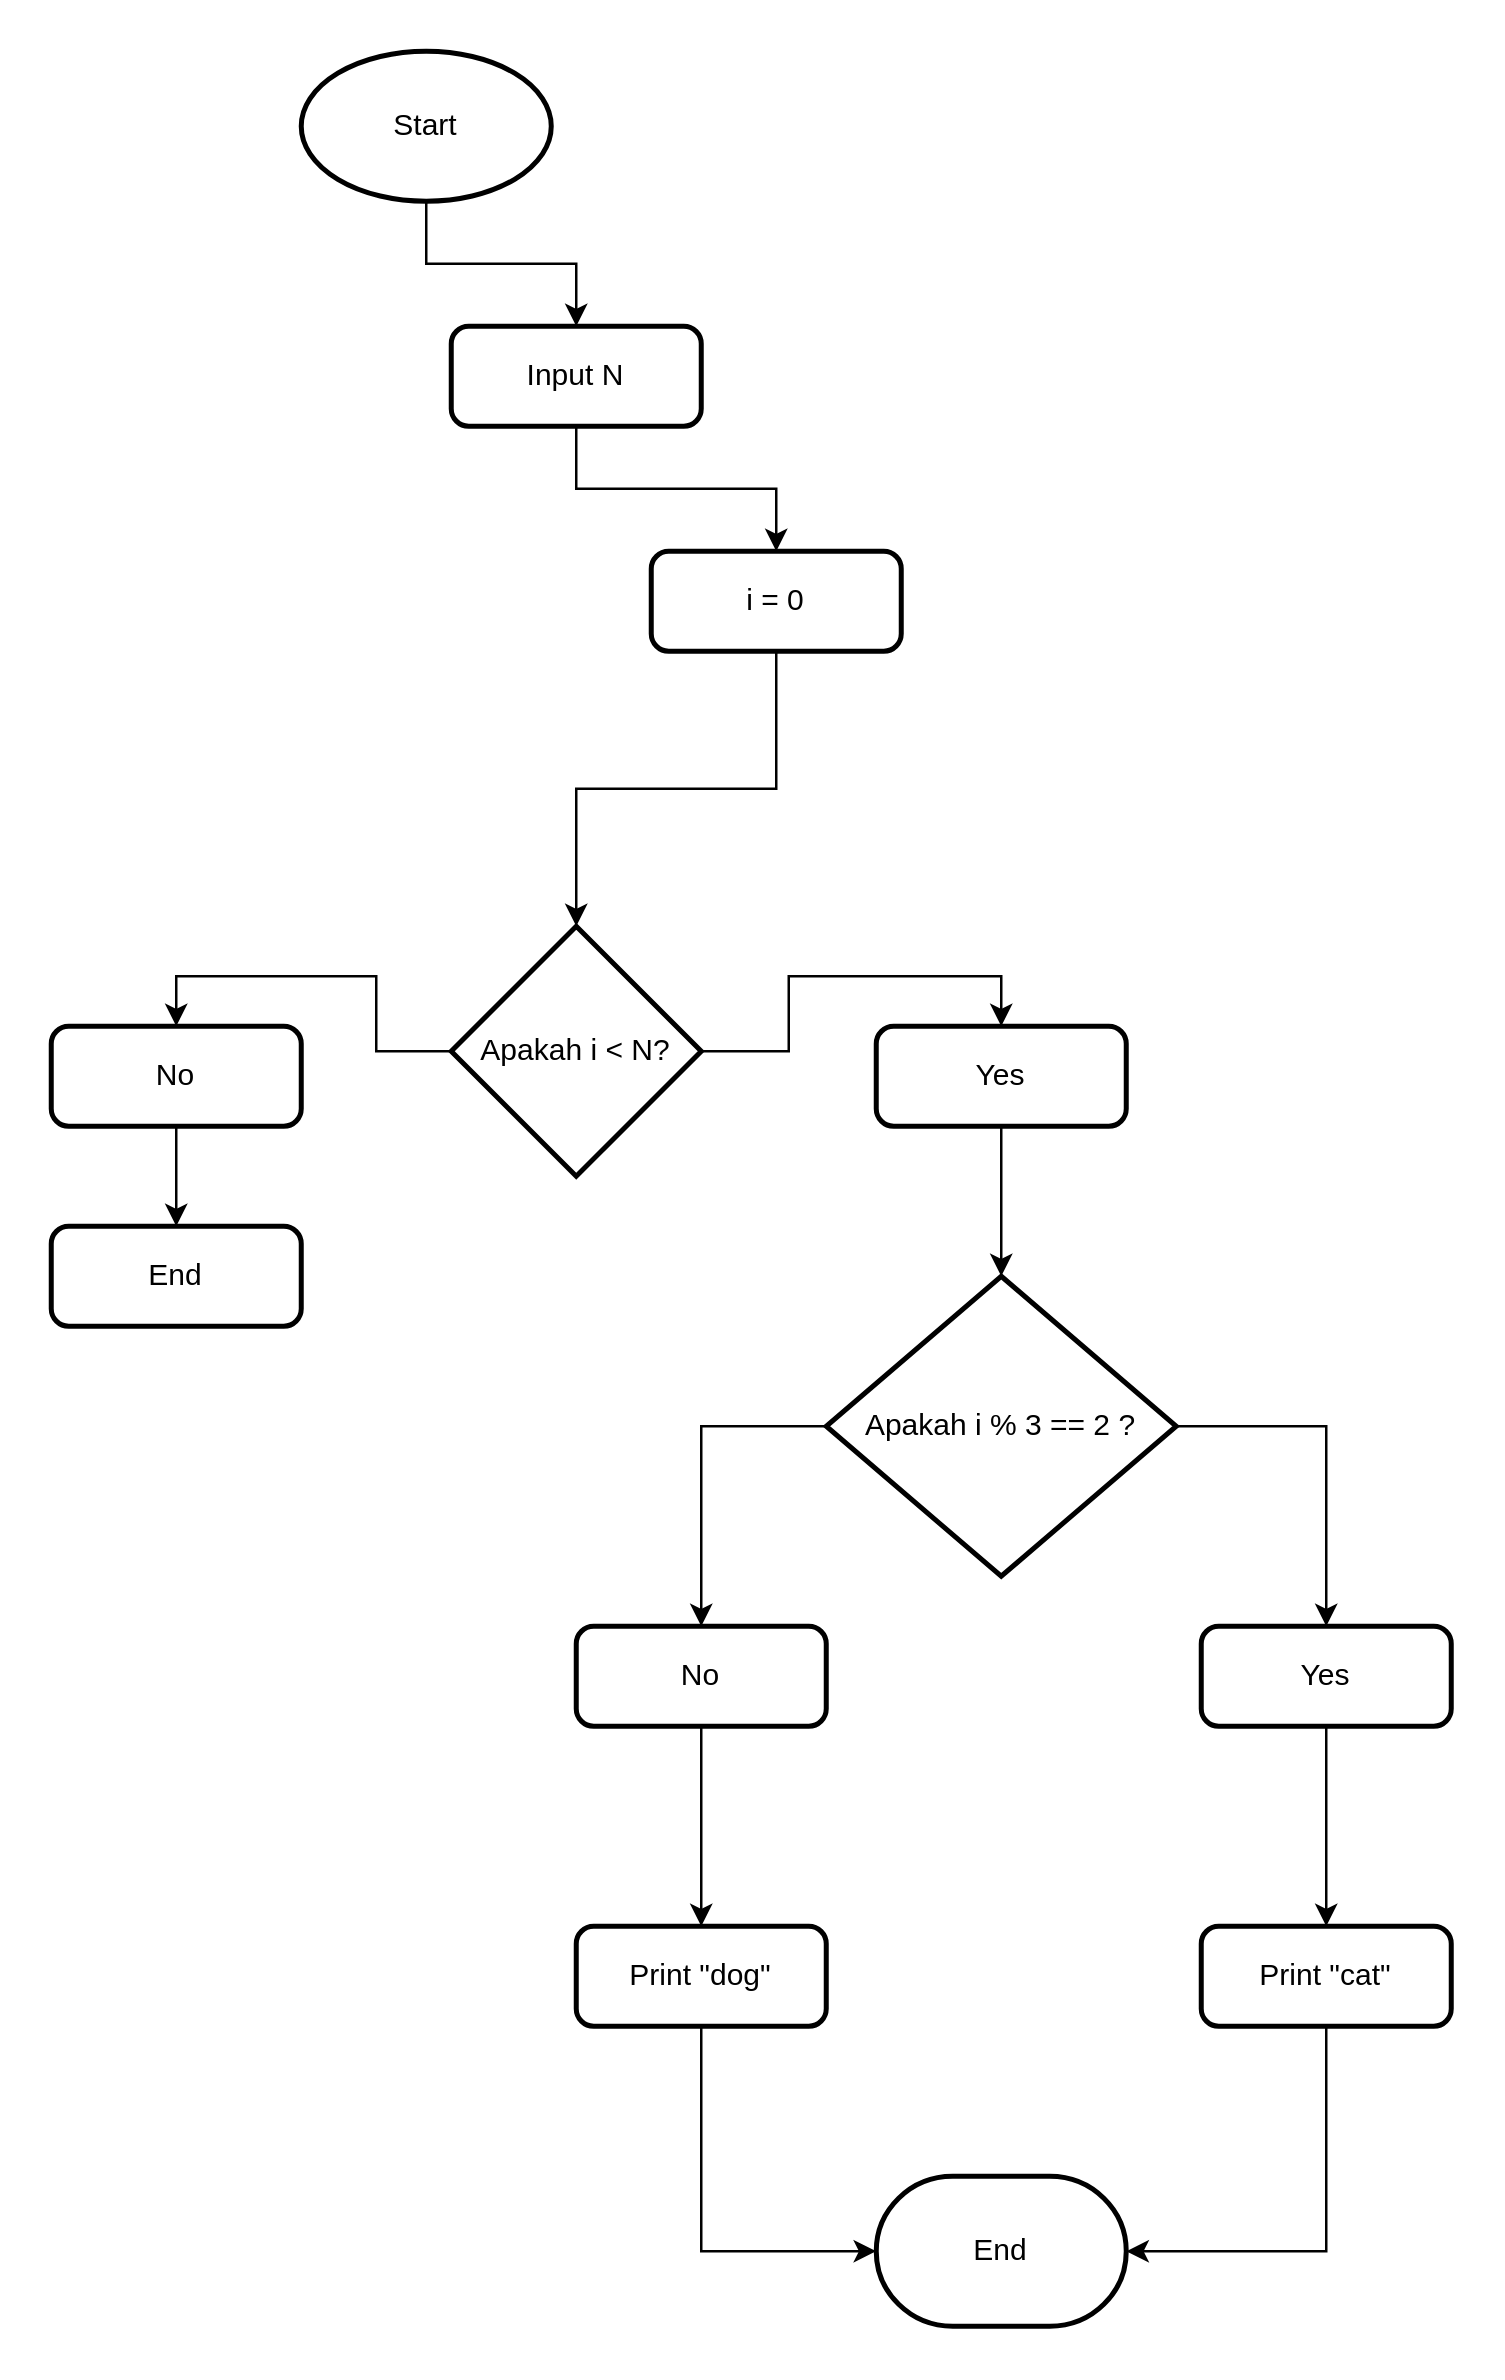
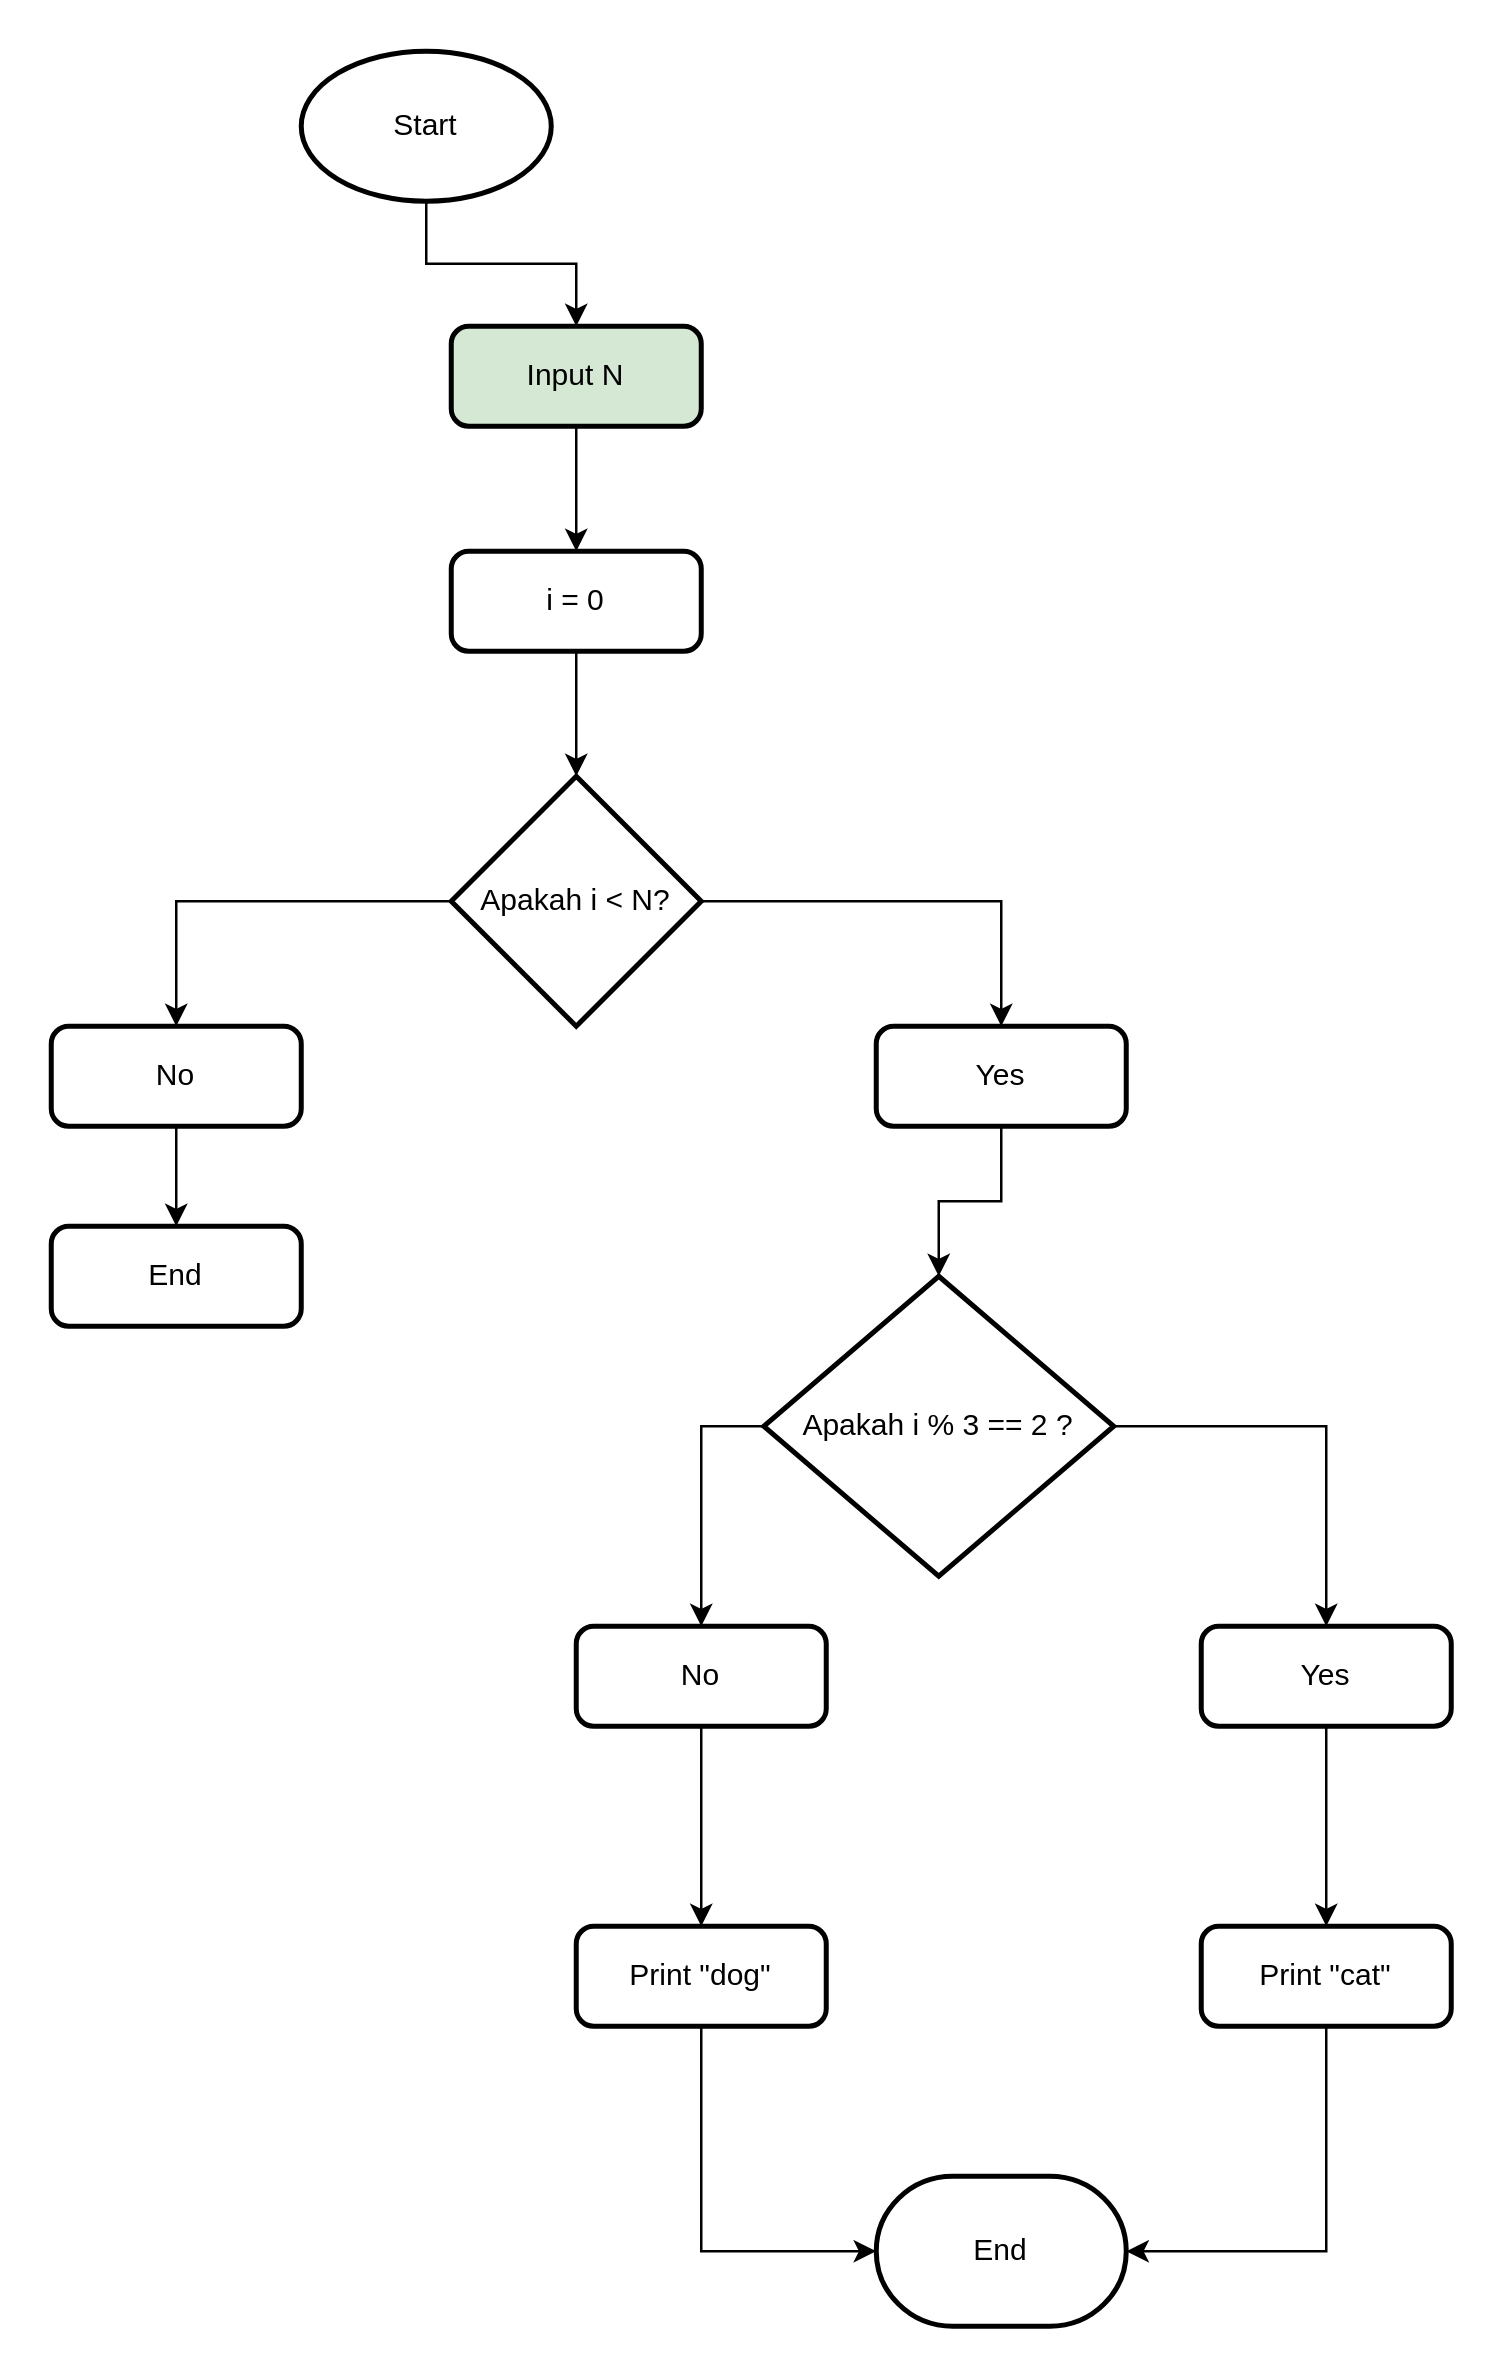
  <mxCell id="0" />
  <mxCell id="1" parent="0" />
  <mxCell id="2" style="edgeStyle=orthogonalEdgeStyle;rounded=0;orthogonalLoop=1;jettySize=auto;html=1;exitX=0.5;exitY=1;exitDx=0;exitDy=0;exitPerimeter=0;entryX=0.5;entryY=0;entryDx=0;entryDy=0;" edge="1" parent="1" source="3" target="5"><mxGeometry relative="1" as="geometry" /></mxCell>
  <mxCell id="3" value="Start" style="strokeWidth=2;html=1;shape=mxgraph.flowchart.start_1;whiteSpace=wrap;" vertex="1" parent="1"><mxGeometry x="120" y="20" width="100" height="60" as="geometry" /></mxCell>
  <mxCell id="4" style="edgeStyle=orthogonalEdgeStyle;rounded=0;orthogonalLoop=1;jettySize=auto;html=1;exitX=0.5;exitY=1;exitDx=0;exitDy=0;entryX=0.5;entryY=0;entryDx=0;entryDy=0;" edge="1" parent="1" source="5" target="6"><mxGeometry relative="1" as="geometry" /></mxCell>
- <mxCell id="5" value="Input N" style="rounded=1;whiteSpace=wrap;html=1;absoluteArcSize=1;arcSize=14;strokeWidth=2;" vertex="1" parent="1"><mxGeometry x="180" y="130" width="100" height="40" as="geometry" /></mxCell>
- <mxCell id="6" value="i = 0" style="rounded=1;whiteSpace=wrap;html=1;absoluteArcSize=1;arcSize=14;strokeWidth=2;" vertex="1" parent="1"><mxGeometry x="260" y="220" width="100" height="40" as="geometry" /></mxCell>
+ <mxCell id="5" value="Input N" style="rounded=1;whiteSpace=wrap;html=1;absoluteArcSize=1;arcSize=14;strokeWidth=2;fillColor=#d5e8d4;" vertex="1" parent="1"><mxGeometry x="180" y="130" width="100" height="40" as="geometry" /></mxCell>
+ <mxCell id="6" value="i = 0" style="rounded=1;whiteSpace=wrap;html=1;absoluteArcSize=1;arcSize=14;strokeWidth=2;" vertex="1" parent="1"><mxGeometry x="180" y="220" width="100" height="40" as="geometry" /></mxCell>
  <mxCell id="7" style="edgeStyle=orthogonalEdgeStyle;rounded=0;orthogonalLoop=1;jettySize=auto;html=1;exitX=0;exitY=0.5;exitDx=0;exitDy=0;exitPerimeter=0;entryX=0.5;entryY=0;entryDx=0;entryDy=0;" edge="1" parent="1" source="9" target="11"><mxGeometry relative="1" as="geometry" /></mxCell>
  <mxCell id="8" style="edgeStyle=orthogonalEdgeStyle;rounded=0;orthogonalLoop=1;jettySize=auto;html=1;exitX=1;exitY=0.5;exitDx=0;exitDy=0;exitPerimeter=0;entryX=0.5;entryY=0;entryDx=0;entryDy=0;" edge="1" parent="1" source="9" target="12"><mxGeometry relative="1" as="geometry" /></mxCell>
- <mxCell id="9" value="Apakah i &amp;lt; N?" style="strokeWidth=2;html=1;shape=mxgraph.flowchart.decision;whiteSpace=wrap;" vertex="1" parent="1"><mxGeometry x="180" y="370" width="100" height="100" as="geometry" /></mxCell>
+ <mxCell id="9" value="Apakah i &amp;lt; N?" style="strokeWidth=2;html=1;shape=mxgraph.flowchart.decision;whiteSpace=wrap;" vertex="1" parent="1"><mxGeometry x="180" y="310" width="100" height="100" as="geometry" /></mxCell>
  <mxCell id="10" style="edgeStyle=orthogonalEdgeStyle;rounded=0;orthogonalLoop=1;jettySize=auto;html=1;exitX=0.5;exitY=1;exitDx=0;exitDy=0;entryX=0.5;entryY=0;entryDx=0;entryDy=0;" edge="1" parent="1" source="11" target="27"><mxGeometry relative="1" as="geometry" /></mxCell>
  <mxCell id="11" value="No" style="rounded=1;whiteSpace=wrap;html=1;absoluteArcSize=1;arcSize=14;strokeWidth=2;" vertex="1" parent="1"><mxGeometry x="20" y="410" width="100" height="40" as="geometry" /></mxCell>
  <mxCell id="12" value="Yes" style="rounded=1;whiteSpace=wrap;html=1;absoluteArcSize=1;arcSize=14;strokeWidth=2;" vertex="1" parent="1"><mxGeometry x="350" y="410" width="100" height="40" as="geometry" /></mxCell>
  <mxCell id="13" style="edgeStyle=orthogonalEdgeStyle;rounded=0;orthogonalLoop=1;jettySize=auto;html=1;exitX=0.5;exitY=1;exitDx=0;exitDy=0;entryX=0.5;entryY=0;entryDx=0;entryDy=0;entryPerimeter=0;" edge="1" parent="1" source="6" target="9"><mxGeometry relative="1" as="geometry" /></mxCell>
  <mxCell id="14" style="edgeStyle=orthogonalEdgeStyle;rounded=0;orthogonalLoop=1;jettySize=auto;html=1;exitX=0;exitY=0.5;exitDx=0;exitDy=0;exitPerimeter=0;entryX=0.5;entryY=0;entryDx=0;entryDy=0;" edge="1" parent="1" source="16" target="19"><mxGeometry relative="1" as="geometry" /></mxCell>
  <mxCell id="15" style="edgeStyle=orthogonalEdgeStyle;rounded=0;orthogonalLoop=1;jettySize=auto;html=1;exitX=1;exitY=0.5;exitDx=0;exitDy=0;exitPerimeter=0;entryX=0.5;entryY=0;entryDx=0;entryDy=0;" edge="1" parent="1" source="16" target="21"><mxGeometry relative="1" as="geometry" /></mxCell>
- <mxCell id="16" value="Apakah i % 3 == 2 ?" style="strokeWidth=2;html=1;shape=mxgraph.flowchart.decision;whiteSpace=wrap;" vertex="1" parent="1"><mxGeometry x="330" y="510" width="140" height="120" as="geometry" /></mxCell>
+ <mxCell id="16" value="Apakah i % 3 == 2 ?" style="strokeWidth=2;html=1;shape=mxgraph.flowchart.decision;whiteSpace=wrap;" vertex="1" parent="1"><mxGeometry x="305" y="510" width="140" height="120" as="geometry" /></mxCell>
  <mxCell id="17" style="edgeStyle=orthogonalEdgeStyle;rounded=0;orthogonalLoop=1;jettySize=auto;html=1;exitX=0.5;exitY=1;exitDx=0;exitDy=0;entryX=0.5;entryY=0;entryDx=0;entryDy=0;entryPerimeter=0;" edge="1" parent="1" source="12" target="16"><mxGeometry relative="1" as="geometry" /></mxCell>
  <mxCell id="18" style="edgeStyle=orthogonalEdgeStyle;rounded=0;orthogonalLoop=1;jettySize=auto;html=1;exitX=0.5;exitY=1;exitDx=0;exitDy=0;entryX=0.5;entryY=0;entryDx=0;entryDy=0;" edge="1" parent="1" source="19" target="22"><mxGeometry relative="1" as="geometry" /></mxCell>
  <mxCell id="19" value="No" style="rounded=1;whiteSpace=wrap;html=1;absoluteArcSize=1;arcSize=14;strokeWidth=2;" vertex="1" parent="1"><mxGeometry x="230" y="650" width="100" height="40" as="geometry" /></mxCell>
  <mxCell id="20" style="edgeStyle=orthogonalEdgeStyle;rounded=0;orthogonalLoop=1;jettySize=auto;html=1;exitX=0.5;exitY=1;exitDx=0;exitDy=0;entryX=0.5;entryY=0;entryDx=0;entryDy=0;" edge="1" parent="1" source="21" target="23"><mxGeometry relative="1" as="geometry" /></mxCell>
  <mxCell id="21" value="Yes" style="rounded=1;whiteSpace=wrap;html=1;absoluteArcSize=1;arcSize=14;strokeWidth=2;" vertex="1" parent="1"><mxGeometry x="480" y="650" width="100" height="40" as="geometry" /></mxCell>
  <mxCell id="22" value="Print &quot;dog&quot;" style="rounded=1;whiteSpace=wrap;html=1;absoluteArcSize=1;arcSize=14;strokeWidth=2;" vertex="1" parent="1"><mxGeometry x="230" y="770" width="100" height="40" as="geometry" /></mxCell>
  <mxCell id="23" value="Print &quot;cat&quot;" style="rounded=1;whiteSpace=wrap;html=1;absoluteArcSize=1;arcSize=14;strokeWidth=2;" vertex="1" parent="1"><mxGeometry x="480" y="770" width="100" height="40" as="geometry" /></mxCell>
  <mxCell id="24" value="End" style="strokeWidth=2;html=1;shape=mxgraph.flowchart.terminator;whiteSpace=wrap;" vertex="1" parent="1"><mxGeometry x="350" y="870" width="100" height="60" as="geometry" /></mxCell>
  <mxCell id="25" style="edgeStyle=orthogonalEdgeStyle;rounded=0;orthogonalLoop=1;jettySize=auto;html=1;exitX=0.5;exitY=1;exitDx=0;exitDy=0;entryX=0;entryY=0.5;entryDx=0;entryDy=0;entryPerimeter=0;" edge="1" parent="1" source="22" target="24"><mxGeometry relative="1" as="geometry" /></mxCell>
  <mxCell id="26" style="edgeStyle=orthogonalEdgeStyle;rounded=0;orthogonalLoop=1;jettySize=auto;html=1;exitX=0.5;exitY=1;exitDx=0;exitDy=0;entryX=1;entryY=0.5;entryDx=0;entryDy=0;entryPerimeter=0;" edge="1" parent="1" source="23" target="24"><mxGeometry relative="1" as="geometry" /></mxCell>
  <mxCell id="27" value="End" style="rounded=1;whiteSpace=wrap;html=1;absoluteArcSize=1;arcSize=14;strokeWidth=2;" vertex="1" parent="1"><mxGeometry x="20" y="490" width="100" height="40" as="geometry" /></mxCell>
